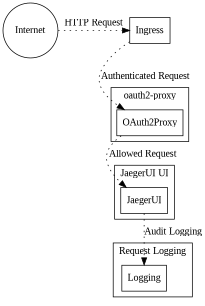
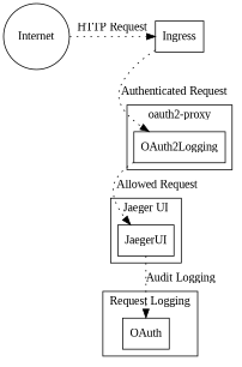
  digraph {
    fontname="Liberation Serif"
    rankdir=TB
    node [fontname="Liberation Serif" shape=box]
    edge [fontname="Liberation Serif" style=dotted]
    n1 [label=Internet shape=circle]
    Ingress
-   OAuth2Proxy
+   OAuth2Proxy [label=OAuth2Logging]
    JaegerUI
-   Logging
+   Logging [label=OAuth]
    subgraph sub_1 {
      rank=same
      n1
      Ingress
    }
    subgraph cluster_2 {
      label="K8s Ingress"
    }
    subgraph cluster_3 {
      style=invis
    }
    subgraph cluster_4 {
      label="oauth2-proxy"
      OAuth2Proxy
    }
    subgraph cluster_5 {
-     label="JaegerUI UI"
+     label="Jaeger UI"
      JaegerUI
    }
    subgraph cluster_6 {
      label="Request Logging"
      Logging
    }
    n1 -> Ingress [label="HTTP Request"]
    n1 -> Ingress [style=invis]
    Ingress -> OAuth2Proxy [label="Authenticated Request"]
    Ingress -> OAuth2Proxy [style=invis]
    OAuth2Proxy -> JaegerUI [label="Allowed Request"]
    OAuth2Proxy -> JaegerUI [style=invis]
    JaegerUI -> Logging [label="Audit Logging"]
  }
